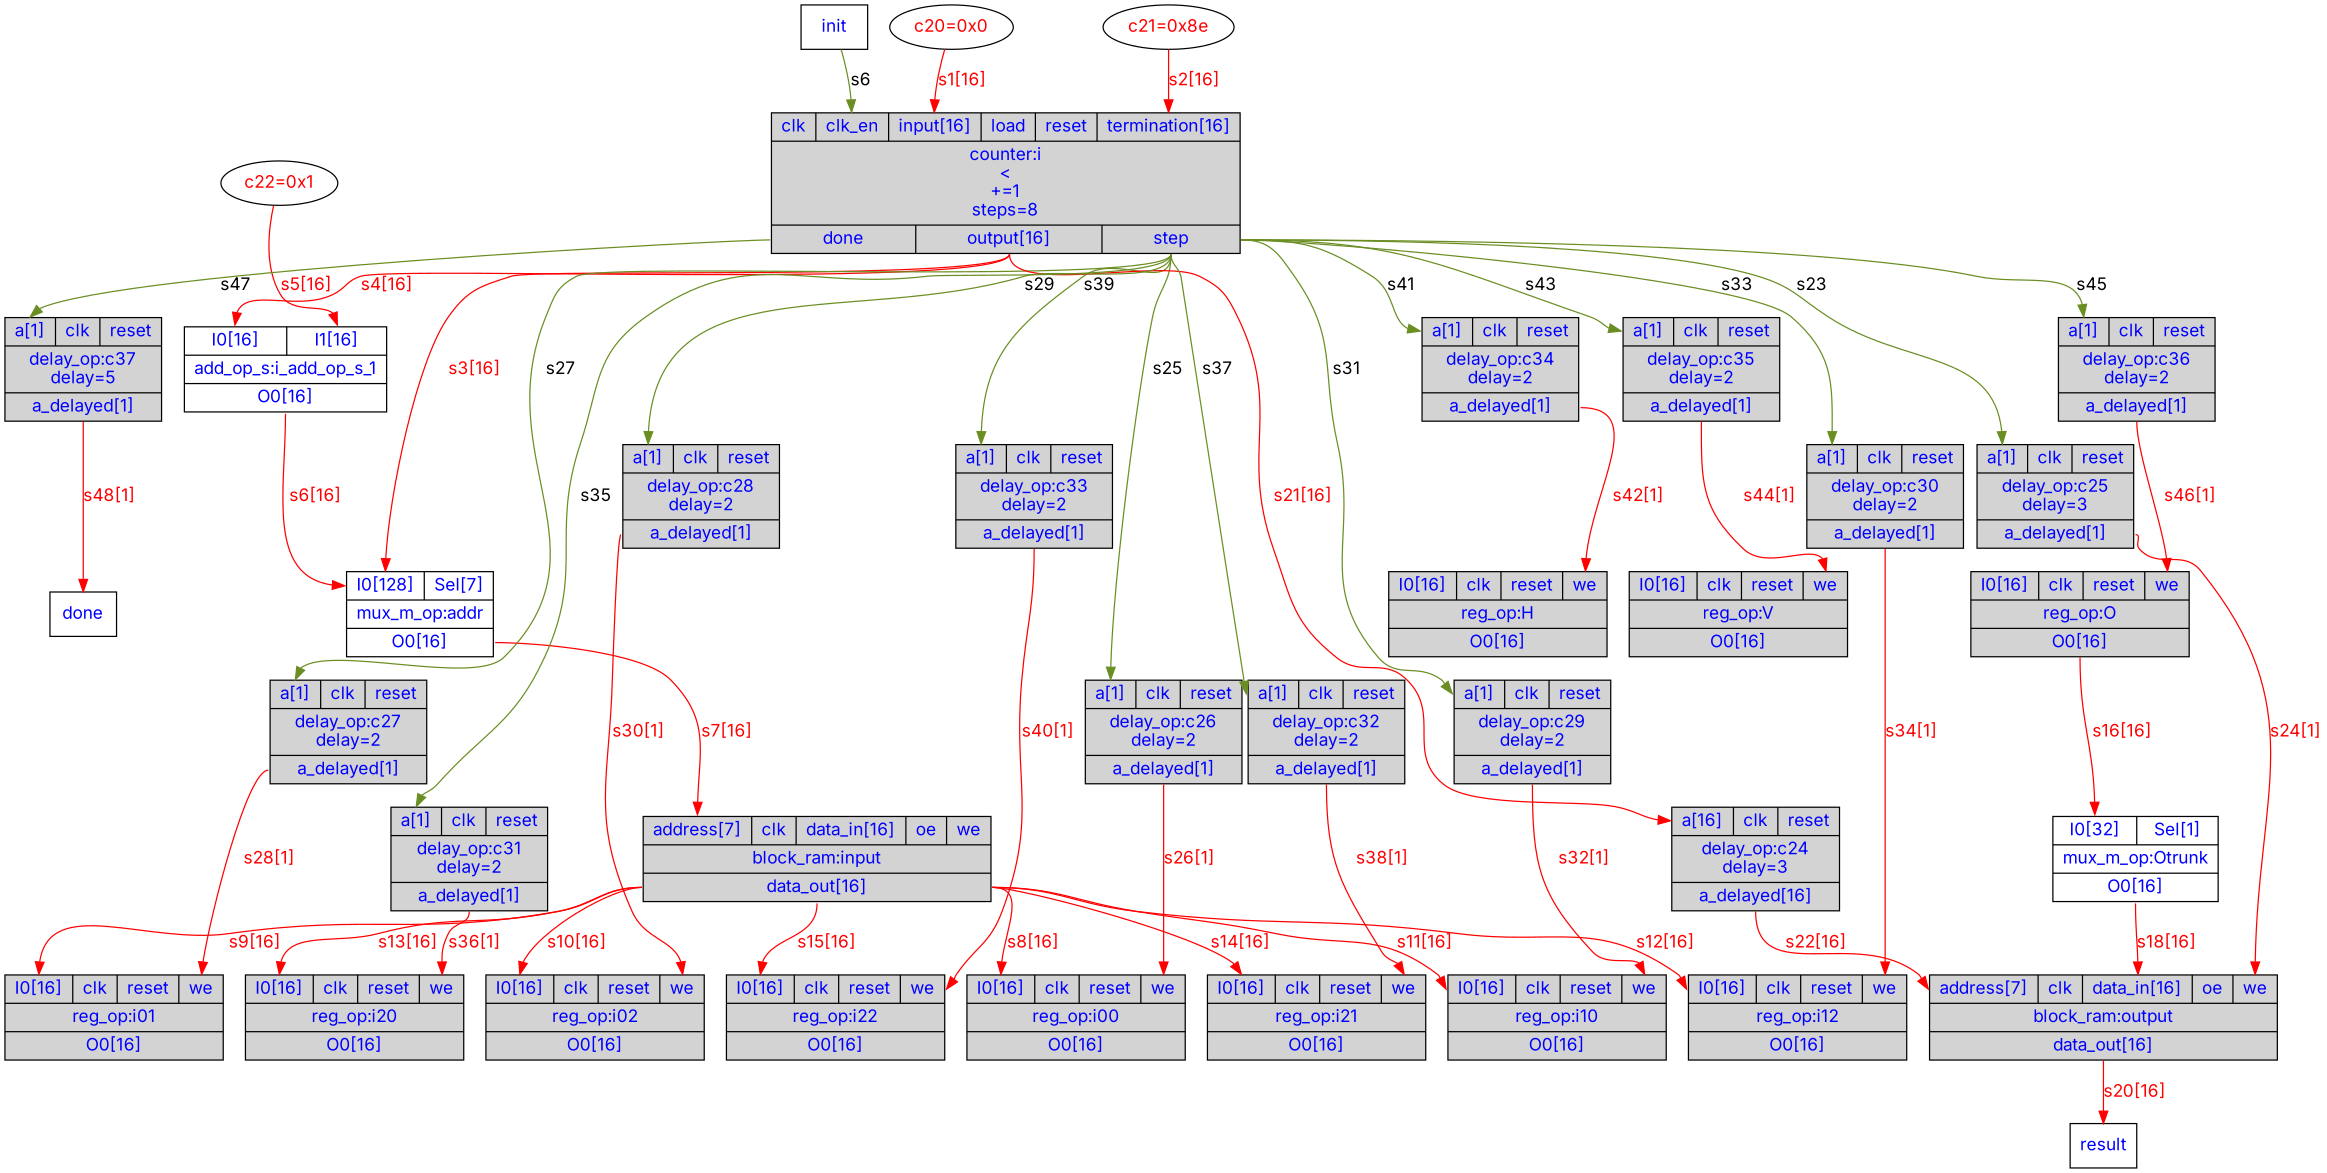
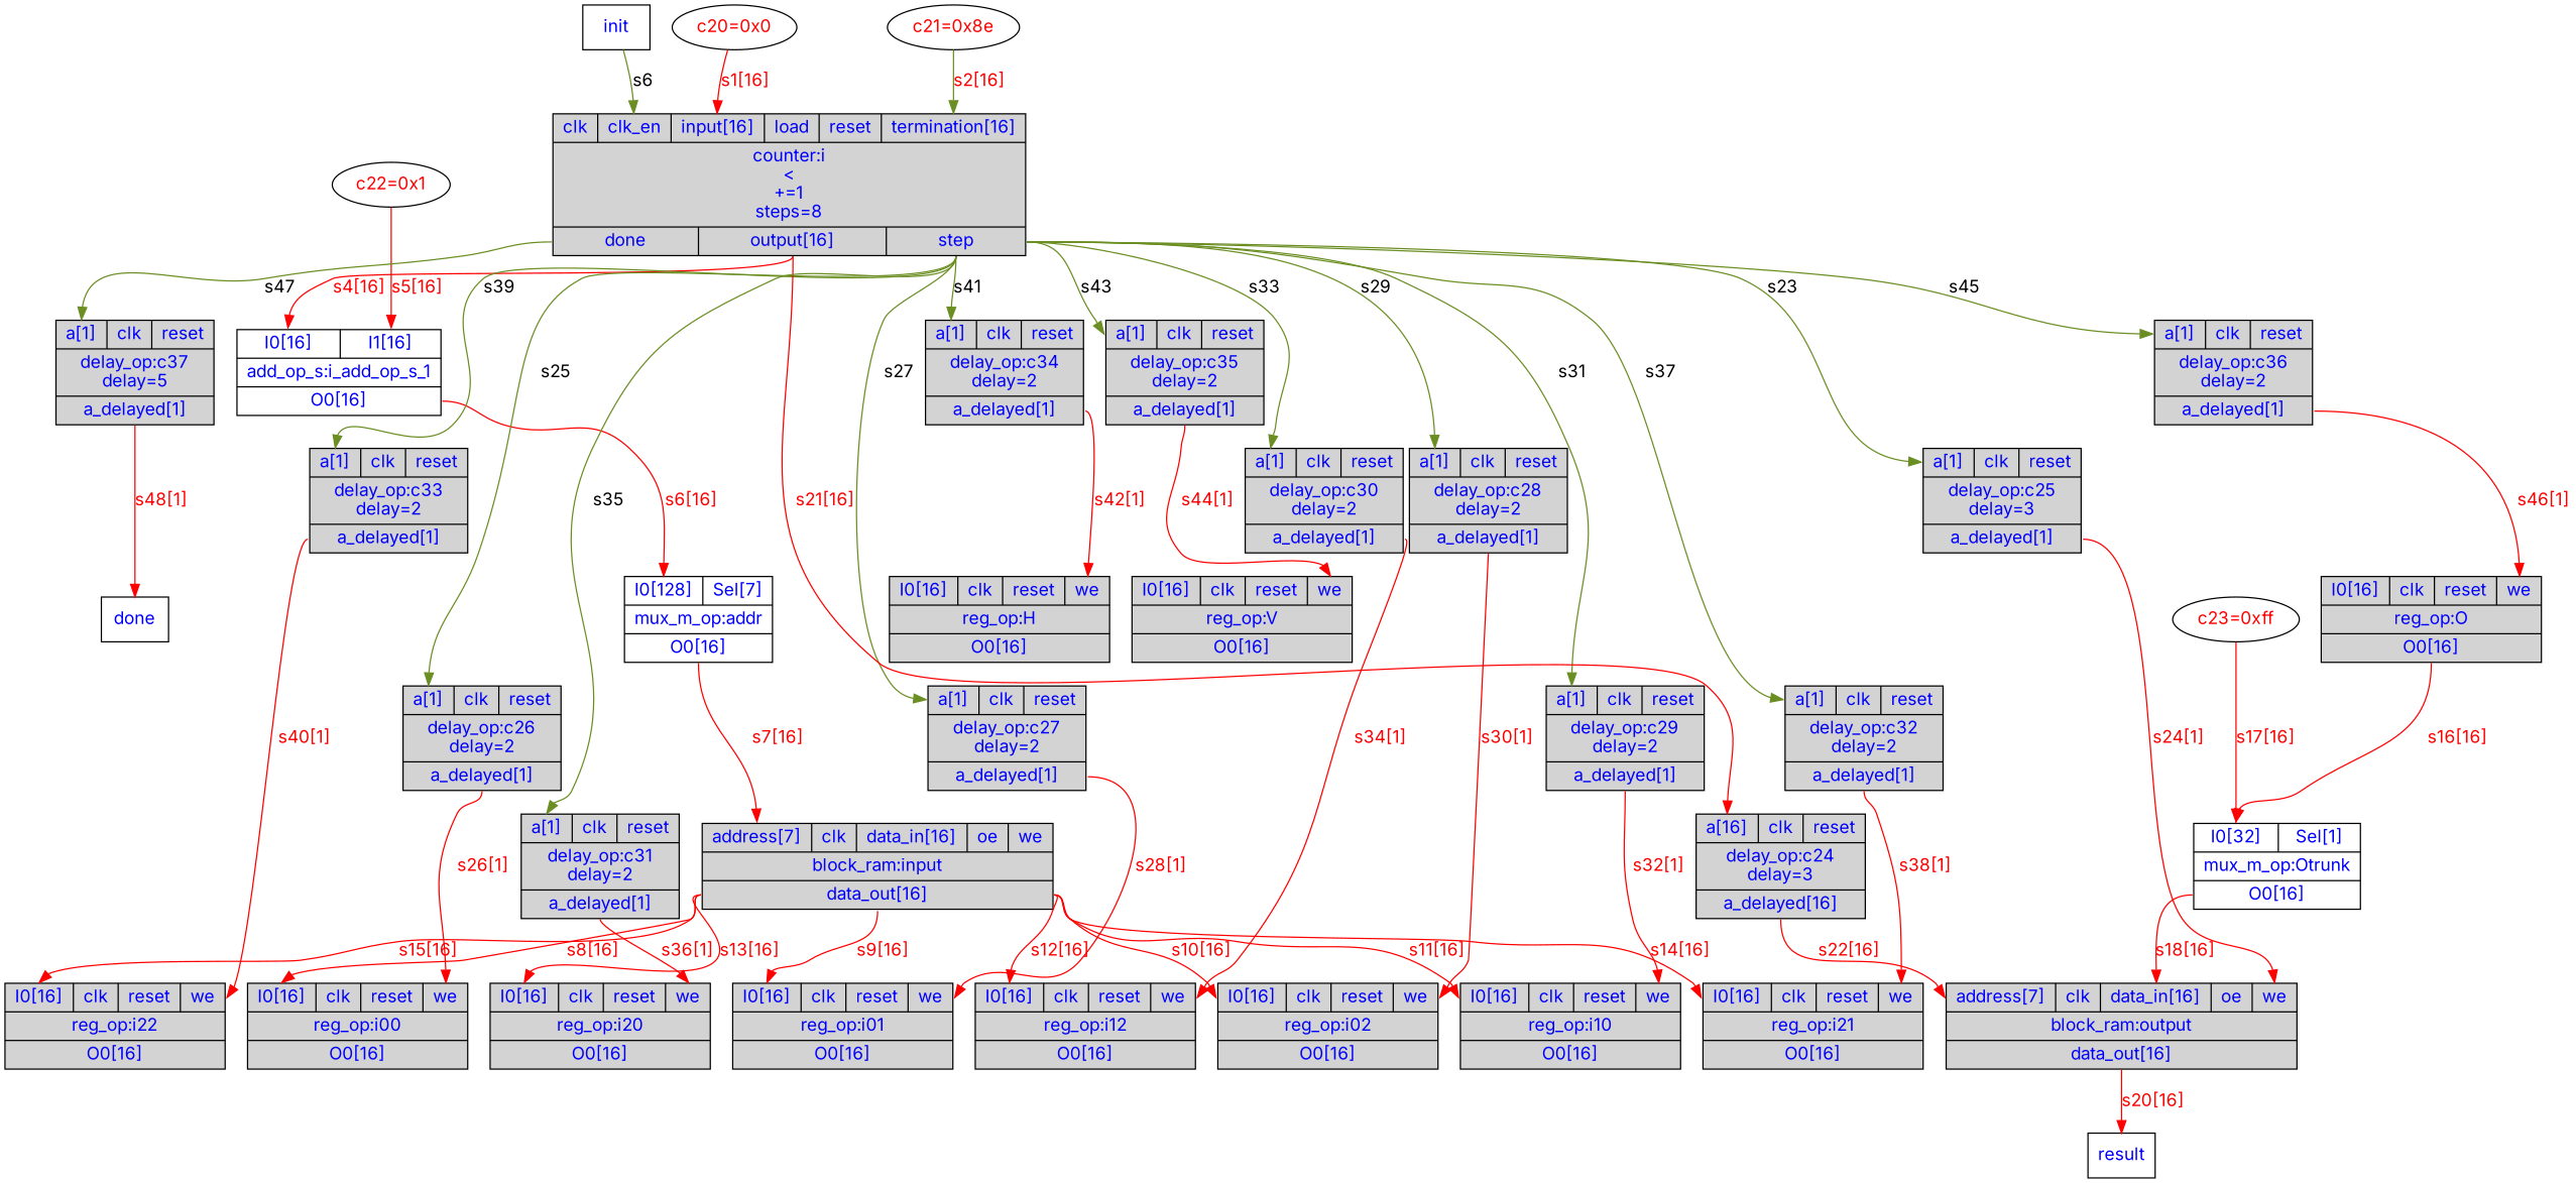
  digraph {
    fontname=Inter
    node [fontcolor=blue fontname=Inter shape=record fillcolor=lightgray style=filled]
    edge [color=red fontcolor=red fontname=Inter headport=a tailport=a_delayed]
    n1 [label=result shape=msquare fillcolor="" style=""]
    n2 [fontcolor=red label="c22=0x1" shape="" fillcolor="" style=""]
    n3 [label="{{<I0>I0[16]|<I1>I1[16]}|add_op_s:i_add_op_s_1|{<O0>O0[16]}}" fillcolor="" style=""]
    n4 [label="{{<I0>I0[128]|<Sel>Sel[7]}|mux_m_op:addr|{<O0>O0[16]}}" fillcolor="" style=""]
    n5 [label="{{<a>a[1]|<clk>clk|<reset>reset}|delay_op:c26\ndelay=2|{<a_delayed>a_delayed[1]}}"]
    n6 [label="{{<I0>I0[16]|<clk>clk|<reset>reset|<we>we}|reg_op:i00|{<O0>O0[16]}}"]
    n7 [label="{{<address>address[7]|<clk>clk|<data_in>data_in[16]|<oe>oe|<we>we}|block_ram:output|{<data_out>data_out[16]}}"]
    n8 [label="{{<I0>I0[16]|<clk>clk|<reset>reset|<we>we}|reg_op:i12|{<O0>O0[16]}}"]
    n9 [label="{{<a>a[1]|<clk>clk|<reset>reset}|delay_op:c37\ndelay=5|{<a_delayed>a_delayed[1]}}"]
    n10 [label=done shape=msquare fillcolor="" style=""]
    n11 [label="{{<a>a[1]|<clk>clk|<reset>reset}|delay_op:c30\ndelay=2|{<a_delayed>a_delayed[1]}}"]
    n12 [label="{{<a>a[1]|<clk>clk|<reset>reset}|delay_op:c34\ndelay=2|{<a_delayed>a_delayed[1]}}"]
    n13 [label="{{<I0>I0[16]|<clk>clk|<reset>reset|<we>we}|reg_op:H|{<O0>O0[16]}}"]
    n14 [label="{{<a>a[1]|<clk>clk|<reset>reset}|delay_op:c29\ndelay=2|{<a_delayed>a_delayed[1]}}"]
    n15 [label="{{<I0>I0[16]|<clk>clk|<reset>reset|<we>we}|reg_op:i10|{<O0>O0[16]}}"]
    n16 [label="{{<a>a[1]|<clk>clk|<reset>reset}|delay_op:c33\ndelay=2|{<a_delayed>a_delayed[1]}}"]
    n17 [label="{{<I0>I0[16]|<clk>clk|<reset>reset|<we>we}|reg_op:i22|{<O0>O0[16]}}"]
    n18 [label="{{<a>a[1]|<clk>clk|<reset>reset}|delay_op:c27\ndelay=2|{<a_delayed>a_delayed[1]}}"]
    n19 [label="{{<I0>I0[16]|<clk>clk|<reset>reset|<we>we}|reg_op:i01|{<O0>O0[16]}}"]
    n20 [label="{{<a>a[1]|<clk>clk|<reset>reset}|delay_op:c25\ndelay=3|{<a_delayed>a_delayed[1]}}"]
    n21 [label="{{<address>address[7]|<clk>clk|<data_in>data_in[16]|<oe>oe|<we>we}|block_ram:input|{<data_out>data_out[16]}}"]
    n22 [fontcolor=red label="c21=0x8e" shape="" fillcolor="" style=""]
    n23 [label="{{<clk>clk|<clk_en>clk_en|<input>input[16]|<load>load|<reset>reset|<termination>termination[16]}|counter:i\n\<\n+=1\nsteps=8|{<done>done|<output>output[16]|<step>step}}"]
    n24 [label="{{<a>a[16]|<clk>clk|<reset>reset}|delay_op:c24\ndelay=3|{<a_delayed>a_delayed[16]}}"]
    n25 [label="{{<a>a[1]|<clk>clk|<reset>reset}|delay_op:c31\ndelay=2|{<a_delayed>a_delayed[1]}}"]
    n26 [label="{{<a>a[1]|<clk>clk|<reset>reset}|delay_op:c28\ndelay=2|{<a_delayed>a_delayed[1]}}"]
    n27 [label="{{<a>a[1]|<clk>clk|<reset>reset}|delay_op:c35\ndelay=2|{<a_delayed>a_delayed[1]}}"]
    n28 [label="{{<a>a[1]|<clk>clk|<reset>reset}|delay_op:c32\ndelay=2|{<a_delayed>a_delayed[1]}}"]
    n29 [label="{{<a>a[1]|<clk>clk|<reset>reset}|delay_op:c36\ndelay=2|{<a_delayed>a_delayed[1]}}"]
+   n30 [fontcolor=red label="c23=0xff" shape="" fillcolor="" style=""]
    n31 [label="{{<I0>I0[32]|<Sel>Sel[1]}|mux_m_op:Otrunk|{<O0>O0[16]}}" fillcolor="" style=""]
    n32 [label="{{<I0>I0[16]|<clk>clk|<reset>reset|<we>we}|reg_op:O|{<O0>O0[16]}}"]
    n33 [label="{{<I0>I0[16]|<clk>clk|<reset>reset|<we>we}|reg_op:i20|{<O0>O0[16]}}"]
    n34 [label="{{<I0>I0[16]|<clk>clk|<reset>reset|<we>we}|reg_op:i02|{<O0>O0[16]}}"]
    n35 [label="{{<I0>I0[16]|<clk>clk|<reset>reset|<we>we}|reg_op:V|{<O0>O0[16]}}"]
    n36 [label="{{<I0>I0[16]|<clk>clk|<reset>reset|<we>we}|reg_op:i21|{<O0>O0[16]}}"]
    n37 [fontcolor=red label="c20=0x0" shape="" fillcolor="" style=""]
    n38 [label=init shape=msquare fillcolor="" style=""]
    n2 -> n3 [headport=I1 label="s5[16]"]
    n3 -> n4 [headport=I0 label="s6[16]" tailport=O0]
    n4 -> n21 [headport=address label="s7[16]" tailport=O0]
    n5 -> n6 [headport=we label="s26[1]"]
    n7 -> n1 [label="s20[16]" tailport=data_out]
    n9 -> n10 [label="s48[1]"]
    n11 -> n8 [headport=we label="s34[1]"]
    n12 -> n13 [headport=we label="s42[1]"]
    n14 -> n15 [headport=we label="s32[1]"]
    n16 -> n17 [headport=we label="s40[1]"]
    n18 -> n19 [headport=we label="s28[1]"]
    n20 -> n7 [headport=we label="s24[1]"]
    n21 -> n6 [headport=I0 label="s8[16]" tailport=data_out]
    n21 -> n8 [headport=I0 label="s12[16]" tailport=data_out]
    n21 -> n15 [headport=I0 label="s11[16]" tailport=data_out]
    n21 -> n17 [headport=I0 label="s15[16]" tailport=data_out]
    n21 -> n19 [headport=I0 label="s9[16]" tailport=data_out]
    n21 -> n33 [headport=I0 label="s13[16]" tailport=data_out]
    n21 -> n34 [headport=I0 label="s10[16]" tailport=data_out]
    n21 -> n36 [headport=I0 label="s14[16]" tailport=data_out]
-   n22 -> n23 [headport=termination label="s2[16]"]
+   n22 -> n23 [color=olivedrab headport=termination label="s2[16]"]
    n23 -> n3 [headport=I0 label="s4[16]" tailport=output]
-   n23 -> n4 [headport=I0 label="s3[16]" tailport=output]
    n23 -> n5 [color=olivedrab label=s25 tailport=step fontcolor=""]
    n23 -> n9 [color=olivedrab label=s47 tailport=done fontcolor=""]
    n23 -> n11 [color=olivedrab label=s33 tailport=step fontcolor=""]
    n23 -> n12 [color=olivedrab label=s41 tailport=step fontcolor=""]
    n23 -> n14 [color=olivedrab label=s31 tailport=step fontcolor=""]
    n23 -> n16 [color=olivedrab label=s39 tailport=step fontcolor=""]
    n23 -> n18 [color=olivedrab label=s27 tailport=step fontcolor=""]
    n23 -> n20 [color=olivedrab label=s23 tailport=step fontcolor=""]
    n23 -> n24 [label="s21[16]" tailport=output]
    n23 -> n25 [color=olivedrab label=s35 tailport=step fontcolor=""]
    n23 -> n26 [color=olivedrab label=s29 tailport=step fontcolor=""]
    n23 -> n27 [color=olivedrab label=s43 tailport=step fontcolor=""]
    n23 -> n28 [color=olivedrab label=s37 tailport=step fontcolor=""]
    n23 -> n29 [color=olivedrab label=s45 tailport=step fontcolor=""]
    n24 -> n7 [headport=address label="s22[16]"]
    n25 -> n33 [headport=we label="s36[1]"]
    n26 -> n34 [headport=we label="s30[1]"]
    n27 -> n35 [headport=we label="s44[1]"]
    n28 -> n36 [headport=we label="s38[1]"]
    n29 -> n32 [headport=we label="s46[1]"]
+   n30 -> n31 [headport=I0 label="s17[16]"]
    n31 -> n7 [headport=data_in label="s18[16]" tailport=O0]
    n32 -> n31 [headport=I0 label="s16[16]" tailport=O0]
    n37 -> n23 [headport=input label="s1[16]"]
    n38 -> n23 [color=olivedrab headport=clk_en label=s6 fontcolor=""]
  }
